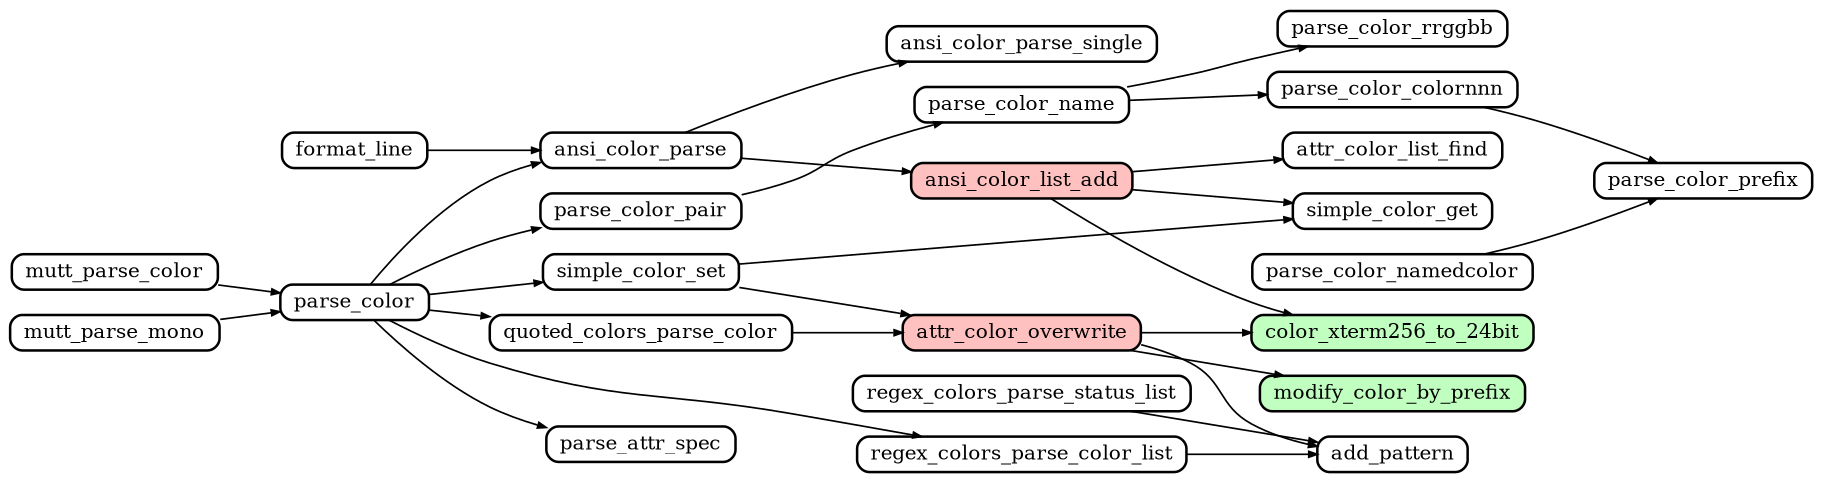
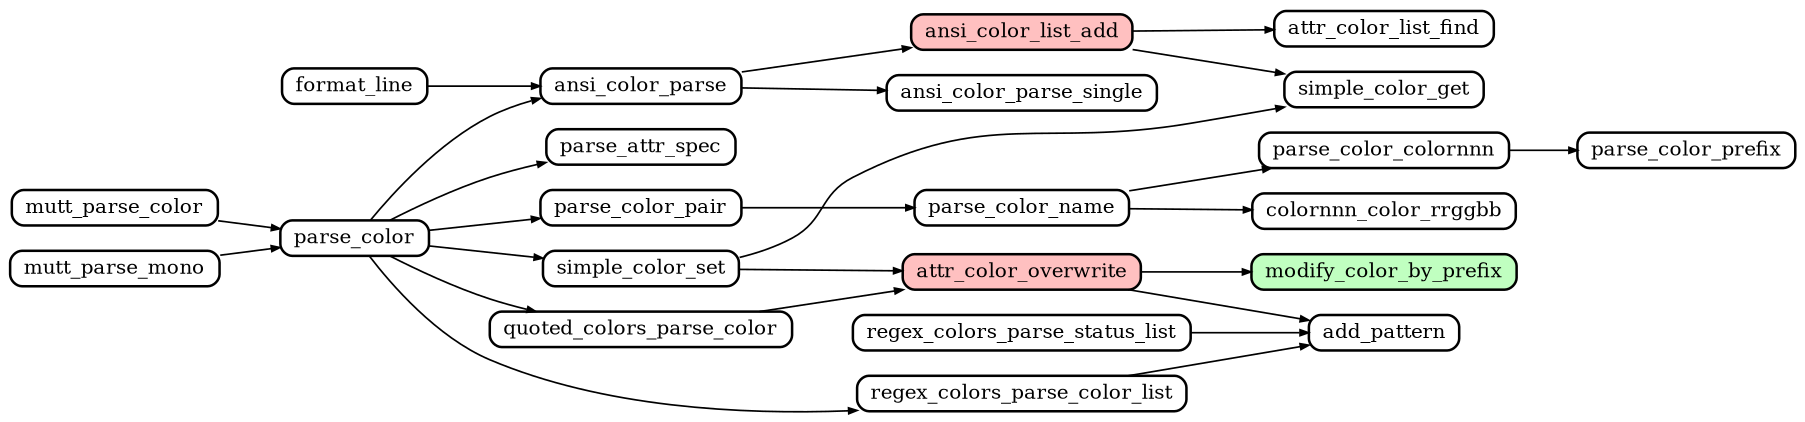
  digraph {
    compound=true
    nodesep=0.2
    rankdir=LR
    ranksep=0.5
    node [color=black fillcolor="#ffffff" fontsize=12 penwidth=1.5 shape=Mrecord style=filled]
    edge [arrowsize=0.5 penwidth=1.0]
    ansi_color_list_add [fillcolor="#ffc0c0" height=0.2]
-   color_xterm256_to_24bit [fillcolor="#c0ffc0" height=0.2]
    attr_color_list_find [height=0.2]
    simple_color_get [height=0.2]
    attr_color_overwrite [fillcolor="#ffc0c0" height=0.2]
    modify_color_by_prefix [fillcolor="#c0ffc0" height=0.2]
    add_pattern [height=0.2]
    ansi_color_parse [height=0.2]
    ansi_color_parse_single [height=0.2]
    format_line [height=0.2]
    mutt_parse_color [height=0.2]
    parse_color [height=0.2]
    parse_attr_spec [height=0.2]
    parse_color_pair [height=0.2]
    quoted_colors_parse_color [height=0.2]
    regex_colors_parse_color_list [height=0.2]
    simple_color_set [height=0.2]
    parse_color_name [height=0.2]
    regex_colors_parse_status_list [height=0.2]
    mutt_parse_mono [height=0.2]
    parse_color_colornnn [height=0.2]
-   parse_color_rrggbb [height=0.2]
+   parse_color_rrggbb [height=0.2 label=colornnn_color_rrggbb]
    parse_color_prefix [height=0.2]
-   parse_color_namedcolor [height=0.2]
-   ansi_color_list_add -> color_xterm256_to_24bit
    ansi_color_list_add -> attr_color_list_find
    ansi_color_list_add -> simple_color_get
-   attr_color_overwrite -> color_xterm256_to_24bit
    attr_color_overwrite -> modify_color_by_prefix
    attr_color_overwrite -> add_pattern
    ansi_color_parse -> ansi_color_list_add
    ansi_color_parse -> ansi_color_parse_single
    format_line -> ansi_color_parse
    mutt_parse_color -> parse_color
    parse_color -> ansi_color_parse
    parse_color -> parse_attr_spec
    parse_color -> parse_color_pair
    parse_color -> quoted_colors_parse_color
    parse_color -> regex_colors_parse_color_list
    parse_color -> simple_color_set
    parse_color_pair -> parse_color_name
    quoted_colors_parse_color -> attr_color_overwrite
    regex_colors_parse_color_list -> add_pattern
    simple_color_set -> simple_color_get
    simple_color_set -> attr_color_overwrite
    parse_color_name -> parse_color_colornnn
    parse_color_name -> parse_color_rrggbb
    regex_colors_parse_status_list -> add_pattern
    mutt_parse_mono -> parse_color
    parse_color_colornnn -> parse_color_prefix
-   parse_color_namedcolor -> parse_color_prefix
  }
